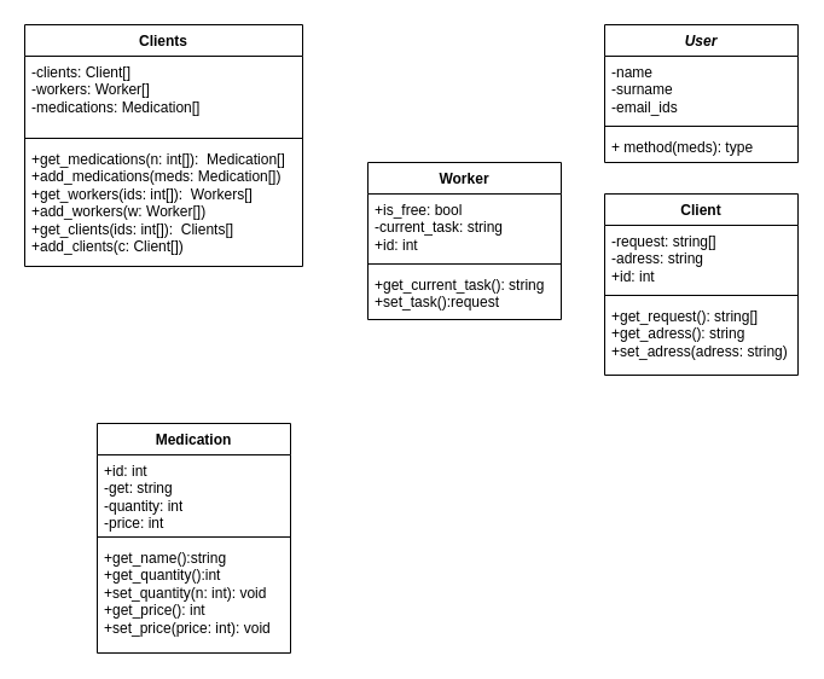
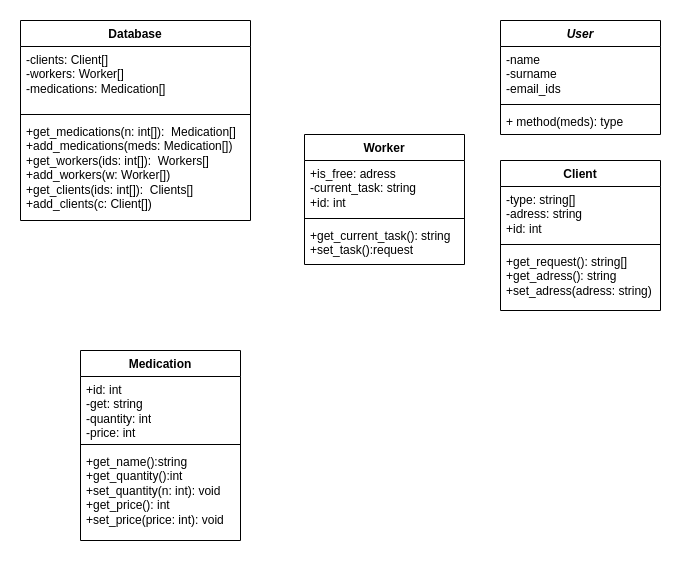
  <mxCell id="0" />
  <mxCell id="1" parent="0" />
- <mxCell id="2" value="Clients" style="swimlane;fontStyle=1;align=center;verticalAlign=top;childLayout=stackLayout;horizontal=1;startSize=26;horizontalStack=0;resizeParent=1;resizeParentMax=0;resizeLast=0;collapsible=1;marginBottom=0;whiteSpace=wrap;html=1;" parent="1" vertex="1"><mxGeometry x="20" y="20" width="230" height="200" as="geometry" /></mxCell>
+ <mxCell id="2" value="Database" style="swimlane;fontStyle=1;align=center;verticalAlign=top;childLayout=stackLayout;horizontal=1;startSize=26;horizontalStack=0;resizeParent=1;resizeParentMax=0;resizeLast=0;collapsible=1;marginBottom=0;whiteSpace=wrap;html=1;" parent="1" vertex="1"><mxGeometry x="20" y="20" width="230" height="200" as="geometry" /></mxCell>
  <mxCell id="3" value="-clients: Client[]&lt;div&gt;-workers: Worker[]&lt;/div&gt;&lt;div&gt;-medications: Medication[]&lt;/div&gt;" style="text;strokeColor=none;fillColor=none;align=left;verticalAlign=top;spacingLeft=4;spacingRight=4;overflow=hidden;rotatable=0;points=[[0,0.5],[1,0.5]];portConstraint=eastwest;whiteSpace=wrap;html=1;" parent="2" vertex="1"><mxGeometry y="26" width="230" height="64" as="geometry" /></mxCell>
  <mxCell id="4" value="" style="line;strokeWidth=1;fillColor=none;align=left;verticalAlign=middle;spacingTop=-1;spacingLeft=3;spacingRight=3;rotatable=0;labelPosition=right;points=[];portConstraint=eastwest;strokeColor=inherit;" parent="2" vertex="1"><mxGeometry y="90" width="230" height="8" as="geometry" /></mxCell>
  <mxCell id="5" value="+get_medications(n: int[]):&amp;nbsp; Medication[]&lt;div&gt;+add_medications(meds: Medication[])&lt;/div&gt;&lt;div&gt;+get_workers(ids: int[]):&amp;nbsp; Workers[]&lt;div&gt;+add_workers(w: Worker[])&lt;/div&gt;&lt;div&gt;+get_clients(ids: int[]):&amp;nbsp; Clients[]&lt;div&gt;+add_clients(c: Client[])&lt;/div&gt;&lt;/div&gt;&lt;/div&gt;" style="text;strokeColor=none;fillColor=none;align=left;verticalAlign=top;spacingLeft=4;spacingRight=4;overflow=hidden;rotatable=0;points=[[0,0.5],[1,0.5]];portConstraint=eastwest;whiteSpace=wrap;html=1;" parent="2" vertex="1"><mxGeometry y="98" width="230" height="102" as="geometry" /></mxCell>
  <mxCell id="6" value="Client" style="swimlane;fontStyle=1;align=center;verticalAlign=top;childLayout=stackLayout;horizontal=1;startSize=26;horizontalStack=0;resizeParent=1;resizeParentMax=0;resizeLast=0;collapsible=1;marginBottom=0;whiteSpace=wrap;html=1;" parent="1" vertex="1"><mxGeometry x="500" y="160" width="160" height="150" as="geometry" /></mxCell>
- <mxCell id="7" value="&lt;div&gt;-request: string[]&lt;/div&gt;&lt;div&gt;-adress: string&lt;/div&gt;&lt;div&gt;+id: int&lt;/div&gt;" style="text;strokeColor=none;fillColor=none;align=left;verticalAlign=top;spacingLeft=4;spacingRight=4;overflow=hidden;rotatable=0;points=[[0,0.5],[1,0.5]];portConstraint=eastwest;whiteSpace=wrap;html=1;" parent="6" vertex="1"><mxGeometry y="26" width="160" height="54" as="geometry" /></mxCell>
+ <mxCell id="7" value="&lt;div&gt;-type: string[]&lt;/div&gt;&lt;div&gt;-adress: string&lt;/div&gt;&lt;div&gt;+id: int&lt;/div&gt;" style="text;strokeColor=none;fillColor=none;align=left;verticalAlign=top;spacingLeft=4;spacingRight=4;overflow=hidden;rotatable=0;points=[[0,0.5],[1,0.5]];portConstraint=eastwest;whiteSpace=wrap;html=1;" parent="6" vertex="1"><mxGeometry y="26" width="160" height="54" as="geometry" /></mxCell>
  <mxCell id="8" value="" style="line;strokeWidth=1;fillColor=none;align=left;verticalAlign=middle;spacingTop=-1;spacingLeft=3;spacingRight=3;rotatable=0;labelPosition=right;points=[];portConstraint=eastwest;strokeColor=inherit;" parent="6" vertex="1"><mxGeometry y="80" width="160" height="8" as="geometry" /></mxCell>
  <mxCell id="9" value="+get_request(): string[]&lt;div&gt;+get_adress(): string&lt;/div&gt;&lt;div&gt;+set_adress(adress: string)&lt;/div&gt;" style="text;strokeColor=none;fillColor=none;align=left;verticalAlign=top;spacingLeft=4;spacingRight=4;overflow=hidden;rotatable=0;points=[[0,0.5],[1,0.5]];portConstraint=eastwest;whiteSpace=wrap;html=1;" parent="6" vertex="1"><mxGeometry y="88" width="160" height="62" as="geometry" /></mxCell>
  <mxCell id="10" value="&lt;i&gt;User&lt;/i&gt;" style="swimlane;fontStyle=1;align=center;verticalAlign=top;childLayout=stackLayout;horizontal=1;startSize=26;horizontalStack=0;resizeParent=1;resizeParentMax=0;resizeLast=0;collapsible=1;marginBottom=0;whiteSpace=wrap;html=1;" parent="1" vertex="1"><mxGeometry x="500" y="20" width="160" height="114" as="geometry" /></mxCell>
  <mxCell id="11" value="-name&lt;div&gt;-surname&lt;/div&gt;&lt;div&gt;-email_ids&lt;/div&gt;" style="text;strokeColor=none;fillColor=none;align=left;verticalAlign=top;spacingLeft=4;spacingRight=4;overflow=hidden;rotatable=0;points=[[0,0.5],[1,0.5]];portConstraint=eastwest;whiteSpace=wrap;html=1;" parent="10" vertex="1"><mxGeometry y="26" width="160" height="54" as="geometry" /></mxCell>
  <mxCell id="12" value="" style="line;strokeWidth=1;fillColor=none;align=left;verticalAlign=middle;spacingTop=-1;spacingLeft=3;spacingRight=3;rotatable=0;labelPosition=right;points=[];portConstraint=eastwest;strokeColor=inherit;" parent="10" vertex="1"><mxGeometry y="80" width="160" height="8" as="geometry" /></mxCell>
  <mxCell id="13" value="+ method(meds): type" style="text;strokeColor=none;fillColor=none;align=left;verticalAlign=top;spacingLeft=4;spacingRight=4;overflow=hidden;rotatable=0;points=[[0,0.5],[1,0.5]];portConstraint=eastwest;whiteSpace=wrap;html=1;" parent="10" vertex="1"><mxGeometry y="88" width="160" height="26" as="geometry" /></mxCell>
  <mxCell id="14" value="Worker" style="swimlane;fontStyle=1;align=center;verticalAlign=top;childLayout=stackLayout;horizontal=1;startSize=26;horizontalStack=0;resizeParent=1;resizeParentMax=0;resizeLast=0;collapsible=1;marginBottom=0;whiteSpace=wrap;html=1;" vertex="1" parent="1"><mxGeometry x="304" y="134" width="160" height="130" as="geometry" /></mxCell>
- <mxCell id="15" value="&lt;div&gt;+is_free: bool&lt;/div&gt;&lt;div&gt;-current_task: string&lt;/div&gt;&lt;div&gt;+id: int&lt;/div&gt;" style="text;strokeColor=none;fillColor=none;align=left;verticalAlign=top;spacingLeft=4;spacingRight=4;overflow=hidden;rotatable=0;points=[[0,0.5],[1,0.5]];portConstraint=eastwest;whiteSpace=wrap;html=1;" vertex="1" parent="14"><mxGeometry y="26" width="160" height="54" as="geometry" /></mxCell>
+ <mxCell id="15" value="&lt;div&gt;+is_free: adress&lt;/div&gt;&lt;div&gt;-current_task: string&lt;/div&gt;&lt;div&gt;+id: int&lt;/div&gt;" style="text;strokeColor=none;fillColor=none;align=left;verticalAlign=top;spacingLeft=4;spacingRight=4;overflow=hidden;rotatable=0;points=[[0,0.5],[1,0.5]];portConstraint=eastwest;whiteSpace=wrap;html=1;" vertex="1" parent="14"><mxGeometry y="26" width="160" height="54" as="geometry" /></mxCell>
  <mxCell id="16" value="" style="line;strokeWidth=1;fillColor=none;align=left;verticalAlign=middle;spacingTop=-1;spacingLeft=3;spacingRight=3;rotatable=0;labelPosition=right;points=[];portConstraint=eastwest;strokeColor=inherit;" vertex="1" parent="14"><mxGeometry y="80" width="160" height="8" as="geometry" /></mxCell>
  <mxCell id="17" value="+get_current_task(): string&lt;div&gt;+set_task():request&lt;/div&gt;" style="text;strokeColor=none;fillColor=none;align=left;verticalAlign=top;spacingLeft=4;spacingRight=4;overflow=hidden;rotatable=0;points=[[0,0.5],[1,0.5]];portConstraint=eastwest;whiteSpace=wrap;html=1;" vertex="1" parent="14"><mxGeometry y="88" width="160" height="42" as="geometry" /></mxCell>
  <mxCell id="18" value="Medication" style="swimlane;fontStyle=1;align=center;verticalAlign=top;childLayout=stackLayout;horizontal=1;startSize=26;horizontalStack=0;resizeParent=1;resizeParentMax=0;resizeLast=0;collapsible=1;marginBottom=0;whiteSpace=wrap;html=1;" vertex="1" parent="1"><mxGeometry x="80" y="350" width="160" height="190" as="geometry" /></mxCell>
  <mxCell id="19" value="&lt;div&gt;+id: int&lt;/div&gt;&lt;div&gt;-get: string&lt;/div&gt;&lt;div&gt;-quantity: int&lt;/div&gt;&lt;div&gt;-price: int&lt;/div&gt;" style="text;strokeColor=none;fillColor=none;align=left;verticalAlign=top;spacingLeft=4;spacingRight=4;overflow=hidden;rotatable=0;points=[[0,0.5],[1,0.5]];portConstraint=eastwest;whiteSpace=wrap;html=1;" vertex="1" parent="18"><mxGeometry y="26" width="160" height="64" as="geometry" /></mxCell>
  <mxCell id="20" value="" style="line;strokeWidth=1;fillColor=none;align=left;verticalAlign=middle;spacingTop=-1;spacingLeft=3;spacingRight=3;rotatable=0;labelPosition=right;points=[];portConstraint=eastwest;strokeColor=inherit;" vertex="1" parent="18"><mxGeometry y="90" width="160" height="8" as="geometry" /></mxCell>
  <mxCell id="21" value="+get_name():string&lt;div&gt;+get_quantity():int&lt;/div&gt;&lt;div&gt;+set_quantity(n: int): void&lt;/div&gt;&lt;div&gt;+get_price(): int&lt;/div&gt;&lt;div&gt;+set_price(price: int): void&lt;/div&gt;" style="text;strokeColor=none;fillColor=none;align=left;verticalAlign=top;spacingLeft=4;spacingRight=4;overflow=hidden;rotatable=0;points=[[0,0.5],[1,0.5]];portConstraint=eastwest;whiteSpace=wrap;html=1;" vertex="1" parent="18"><mxGeometry y="98" width="160" height="92" as="geometry" /></mxCell>
